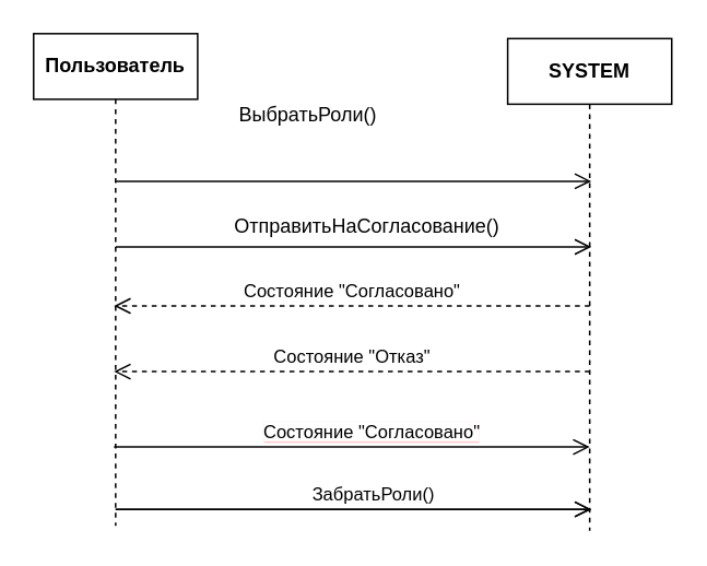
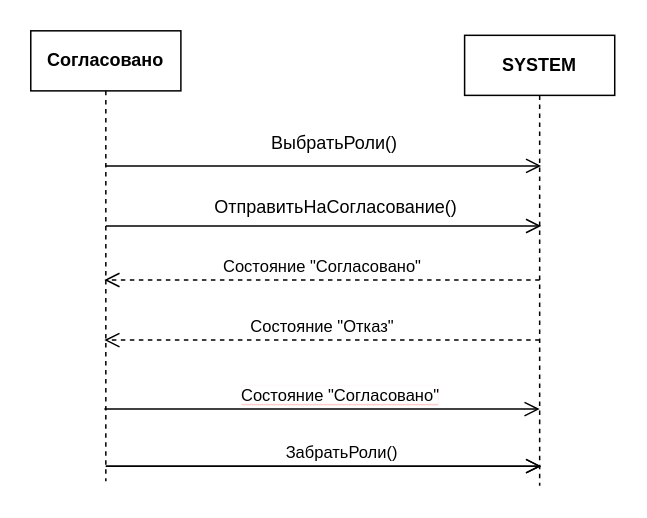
  <mxCell id="0" />
  <mxCell id="1" parent="0" />
  <mxCell id="2" value="" style="endArrow=open;startArrow=none;endFill=0;startFill=0;endSize=8;html=1;verticalAlign=bottom;labelBackgroundColor=none;strokeWidth=1;rounded=0;strokeColor=light-dark(#000000,#FFFFFF);" parent="1" edge="1"><mxGeometry width="160" relative="1" as="geometry"><mxPoint x="70" y="110" as="sourcePoint" /><mxPoint x="360" y="110" as="targetPoint" /></mxGeometry></mxCell>
  <mxCell id="3" value="" style="endArrow=open;startArrow=none;endFill=0;startFill=0;endSize=8;html=1;verticalAlign=bottom;labelBackgroundColor=none;strokeWidth=1;rounded=0;strokeColor=light-dark(#000000,#FFFFFF);" parent="1" edge="1"><mxGeometry width="160" relative="1" as="geometry"><mxPoint x="70" y="150" as="sourcePoint" /><mxPoint x="360" y="150" as="targetPoint" /></mxGeometry></mxCell>
  <mxCell id="4" value="" style="edgeLabel;html=1;align=center;verticalAlign=middle;resizable=0;points=[];labelBackgroundColor=#FFCCCC;strokeColor=light-dark(#000000,#FFFFFF);" parent="3" vertex="1" connectable="0"><mxGeometry x="0.32" relative="1" as="geometry"><mxPoint x="-35" y="-10" as="offset" /></mxGeometry></mxCell>
  <mxCell id="5" value="" style="endArrow=open;startArrow=none;endFill=0;startFill=0;endSize=8;html=1;verticalAlign=bottom;labelBackgroundColor=none;strokeWidth=1;rounded=0;" parent="1" edge="1"><mxGeometry width="160" relative="1" as="geometry"><mxPoint x="69" y="272" as="sourcePoint" /><mxPoint x="359" y="272" as="targetPoint" /></mxGeometry></mxCell>
  <mxCell id="6" value="&lt;span style=&quot;background-color: rgb(255, 255, 255);&quot;&gt;Состояние &quot;Согласовано&quot;&lt;/span&gt;" style="edgeLabel;html=1;align=center;verticalAlign=middle;resizable=0;points=[];labelBackgroundColor=#FFCCCC;" parent="5" vertex="1" connectable="0"><mxGeometry x="0.32" relative="1" as="geometry"><mxPoint x="-35" y="-10" as="offset" /></mxGeometry></mxCell>
  <mxCell id="7" value="" style="endArrow=open;startArrow=none;endFill=0;startFill=0;endSize=8;html=1;verticalAlign=bottom;labelBackgroundColor=none;strokeWidth=1;rounded=0;" parent="1" edge="1"><mxGeometry width="160" relative="1" as="geometry"><mxPoint x="70" y="310" as="sourcePoint" /><mxPoint x="360" y="310" as="targetPoint" /></mxGeometry></mxCell>
  <mxCell id="8" value="ЗабратьРоли()" style="edgeLabel;html=1;align=center;verticalAlign=middle;resizable=0;points=[];" parent="7" vertex="1" connectable="0"><mxGeometry x="0.32" relative="1" as="geometry"><mxPoint x="-35" y="-10" as="offset" /></mxGeometry></mxCell>
  <mxCell id="9" value="Состояние &quot;Согласовано&quot;" style="endArrow=open;startArrow=none;endFill=0;startFill=0;endSize=8;html=1;verticalAlign=bottom;dashed=1;labelBackgroundColor=none;rounded=0;" parent="1" edge="1"><mxGeometry width="160" relative="1" as="geometry"><mxPoint x="359" y="186" as="sourcePoint" /><mxPoint x="69" y="186" as="targetPoint" /></mxGeometry></mxCell>
  <mxCell id="10" value="Состояние &quot;Отказ&quot;" style="endArrow=open;startArrow=none;endFill=0;startFill=0;endSize=8;html=1;verticalAlign=bottom;dashed=1;labelBackgroundColor=none;rounded=0;" parent="1" edge="1"><mxGeometry width="160" relative="1" as="geometry"><mxPoint x="359" y="226" as="sourcePoint" /><mxPoint x="69" y="226" as="targetPoint" /></mxGeometry></mxCell>
- <mxCell id="11" value="&lt;b&gt;Пользователь&lt;/b&gt;" style="shape=umlLifeline;perimeter=lifelinePerimeter;whiteSpace=wrap;html=1;container=1;dropTarget=0;collapsible=0;recursiveResize=0;outlineConnect=0;portConstraint=eastwest;newEdgeStyle={&quot;edgeStyle&quot;:&quot;elbowEdgeStyle&quot;,&quot;elbow&quot;:&quot;vertical&quot;,&quot;curved&quot;:0,&quot;rounded&quot;:0};" parent="1" vertex="1"><mxGeometry x="20" y="20" width="100" height="300" as="geometry" /></mxCell>
+ <mxCell id="11" value="&lt;b&gt;Согласовано&lt;/b&gt;" style="shape=umlLifeline;perimeter=lifelinePerimeter;whiteSpace=wrap;html=1;container=1;dropTarget=0;collapsible=0;recursiveResize=0;outlineConnect=0;portConstraint=eastwest;newEdgeStyle={&quot;edgeStyle&quot;:&quot;elbowEdgeStyle&quot;,&quot;elbow&quot;:&quot;vertical&quot;,&quot;curved&quot;:0,&quot;rounded&quot;:0};" parent="1" vertex="1"><mxGeometry x="20" y="20" width="100" height="300" as="geometry" /></mxCell>
  <mxCell id="12" value="SYSTEM" style="shape=umlLifeline;perimeter=lifelinePerimeter;whiteSpace=wrap;html=1;container=1;dropTarget=0;collapsible=0;recursiveResize=0;outlineConnect=0;portConstraint=eastwest;newEdgeStyle={&quot;edgeStyle&quot;:&quot;elbowEdgeStyle&quot;,&quot;elbow&quot;:&quot;vertical&quot;,&quot;curved&quot;:0,&quot;rounded&quot;:0};fontStyle=1" parent="1" vertex="1"><mxGeometry x="309" y="23" width="100" height="300" as="geometry" /></mxCell>
  <mxCell id="13" value="" style="endArrow=open;startArrow=none;endFill=0;startFill=0;endSize=8;html=1;verticalAlign=bottom;labelBackgroundColor=none;strokeWidth=1;rounded=0;" parent="1" edge="1"><mxGeometry width="160" relative="1" as="geometry"><mxPoint x="70" y="310" as="sourcePoint" /><mxPoint x="360" y="310" as="targetPoint" /></mxGeometry></mxCell>
- <mxCell id="14" value="ВыбратьРоли()" style="text;html=1;align=center;verticalAlign=middle;resizable=0;points=[];autosize=1;strokeColor=none;fillColor=none;" parent="1" vertex="1"><mxGeometry x="136" y="57" width="102" height="26" as="geometry" /></mxCell>
+ <mxCell id="14" value="ВыбратьРоли()" style="text;html=1;align=center;verticalAlign=middle;resizable=0;points=[];autosize=1;strokeColor=none;fillColor=none;" parent="1" vertex="1"><mxGeometry x="171" y="82" width="102" height="26" as="geometry" /></mxCell>
  <mxCell id="15" value="ОтправитьНаСогласование()" style="text;html=1;align=center;verticalAlign=middle;resizable=0;points=[];autosize=1;strokeColor=none;fillColor=none;" parent="1" vertex="1"><mxGeometry x="133" y="125" width="180" height="26" as="geometry" /></mxCell>
